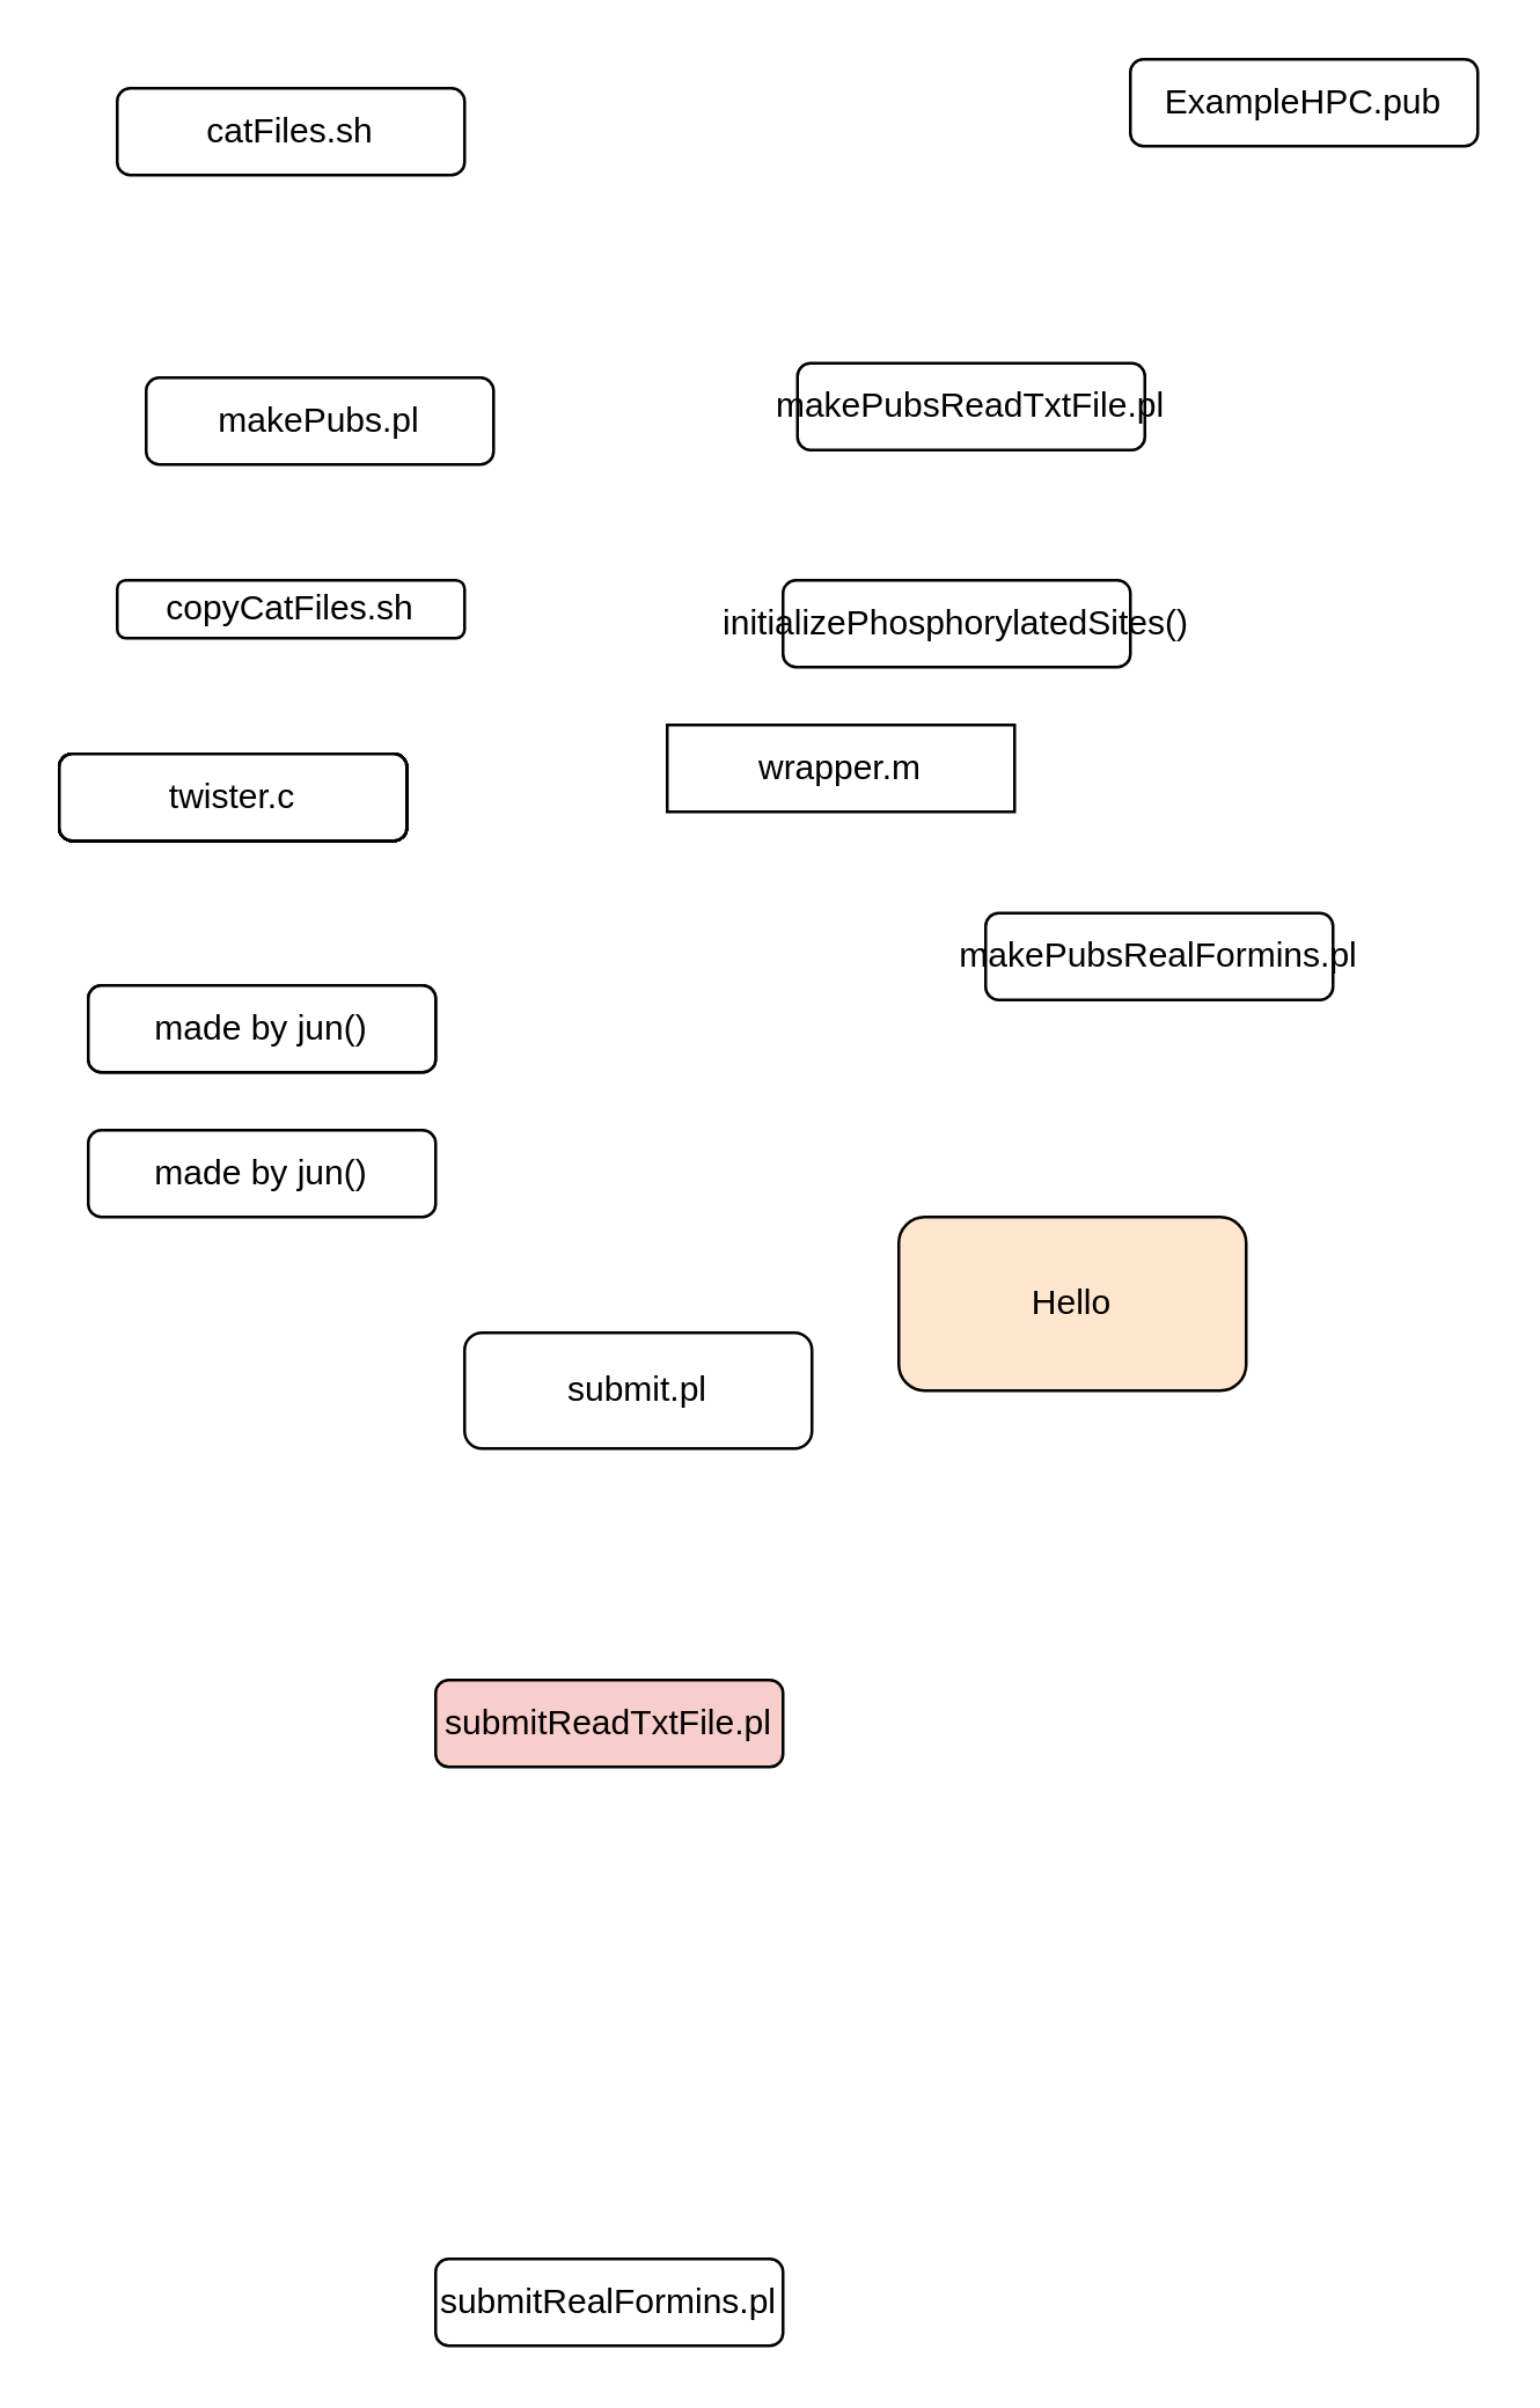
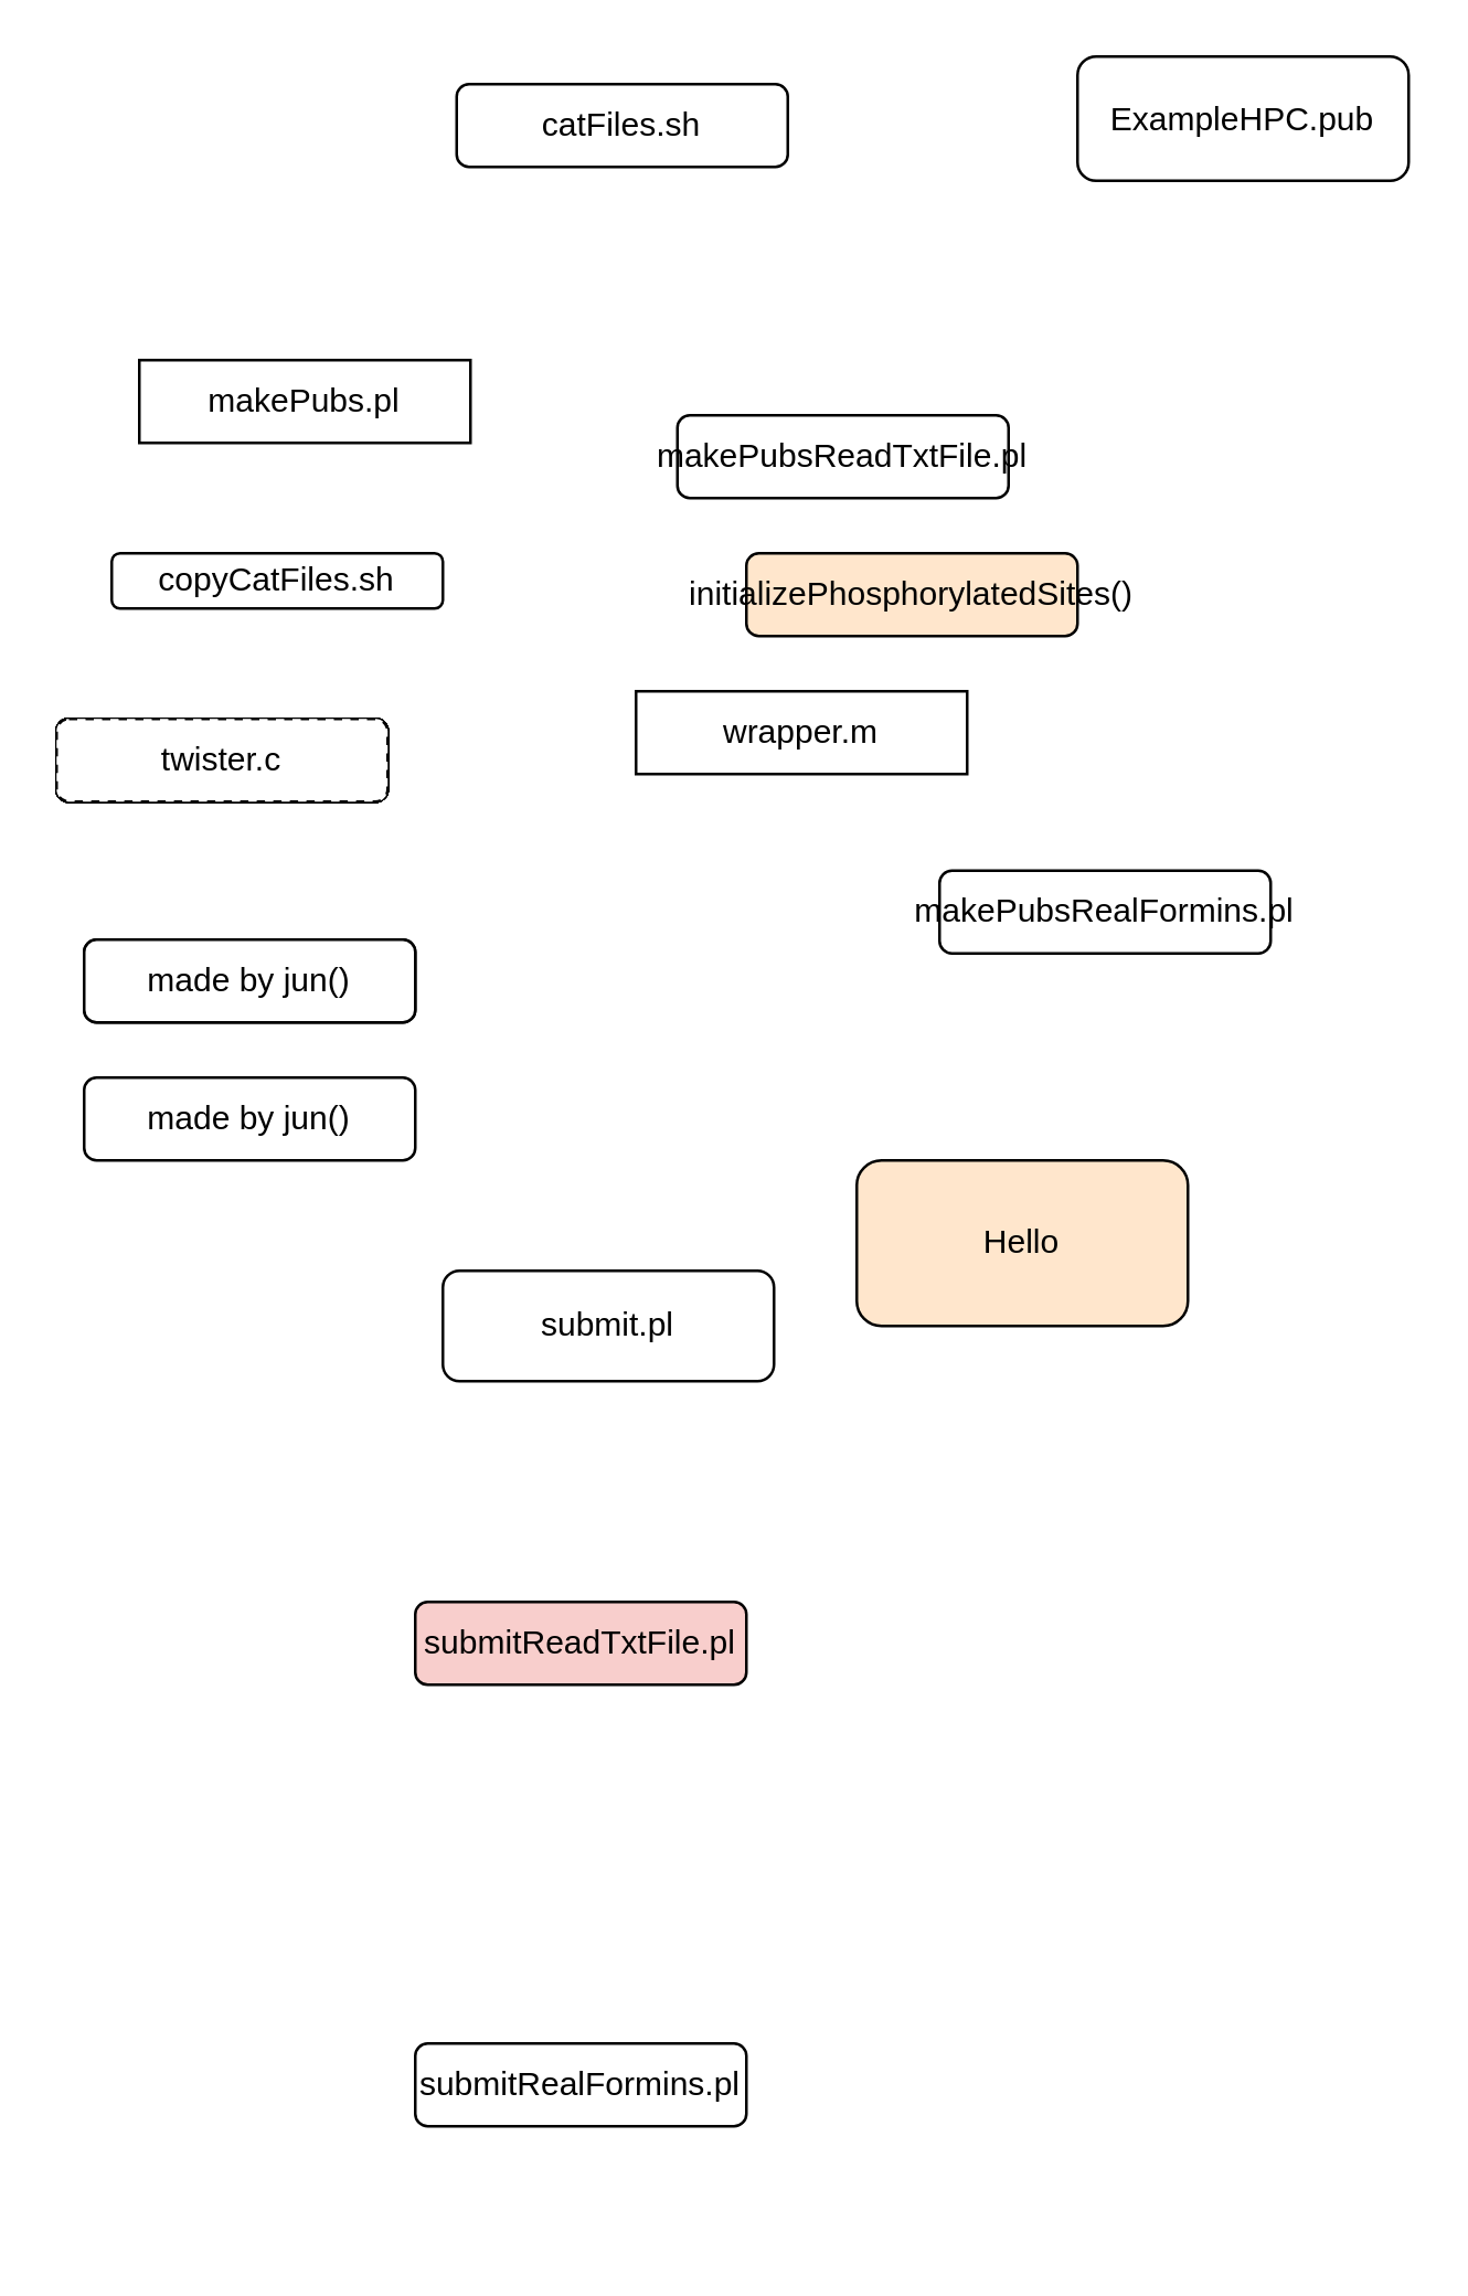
  <mxCell id="0" />
  <mxCell id="1" parent="0" />
  <mxCell id="2" value="driveMetropolis()" style="rounded=1;whiteSpace=wrap;html=1;" vertex="1" parent="1"><mxGeometry x="20" y="260" width="120" height="30" as="geometry" /></mxCell>
  <mxCell id="3" value="Hello" style="rounded=1;whiteSpace=wrap;html=1;fillColor=#ffe6cc;" vertex="1" parent="1"><mxGeometry x="310" y="420" width="120" height="60" as="geometry" /></mxCell>
  <mxCell id="4" value="driveMetropolis()" style="rounded=1;whiteSpace=wrap;html=1;" vertex="1" parent="1"><mxGeometry x="30" y="340" width="120" height="30" as="geometry" /></mxCell>
  <mxCell id="5" value="made by jun()" style="rounded=1;whiteSpace=wrap;html=1;" vertex="1" parent="1"><mxGeometry x="30" y="340" width="120" height="30" as="geometry" /></mxCell>
  <mxCell id="6" value="made by jun()" style="rounded=1;whiteSpace=wrap;html=1;" vertex="1" parent="1"><mxGeometry x="30" y="390" width="120" height="30" as="geometry" /></mxCell>
  <mxCell id="7" value="getBasicSites()" style="rounded=1;whiteSpace=wrap;html=1;" vertex="1" parent="1"><mxGeometry x="20" y="260" width="120" height="30" as="geometry" /></mxCell>
- <mxCell id="8" value="initializePhosphorylatedSites()" style="rounded=1;whiteSpace=wrap;html=1;" vertex="1" parent="1"><mxGeometry x="270" y="200" width="120" height="30" as="geometry" /></mxCell>
+ <mxCell id="8" value="initializePhosphorylatedSites()" style="rounded=1;whiteSpace=wrap;html=1;fillColor=#ffe6cc;" vertex="1" parent="1"><mxGeometry x="270" y="200" width="120" height="30" as="geometry" /></mxCell>
  <mxCell id="9" value="initializeStiffSites()" style="rounded=1;whiteSpace=wrap;html=1;" vertex="1" parent="1"><mxGeometry x="20" y="260" width="120" height="30" as="geometry" /></mxCell>
  <mxCell id="10" value="metropolisJoint.c" style="rounded=1;whiteSpace=wrap;html=1;" vertex="1" parent="1"><mxGeometry x="20" y="260" width="120" height="30" as="geometry" /></mxCell>
  <mxCell id="11" value="metropolisJoint()" style="rounded=1;whiteSpace=wrap;html=1;" vertex="1" parent="1"><mxGeometry x="20" y="260" width="120" height="30" as="geometry" /></mxCell>
  <mxCell id="12" value="stationarity()" style="rounded=1;whiteSpace=wrap;html=1;" vertex="1" parent="1"><mxGeometry x="20" y="260" width="120" height="30" as="geometry" /></mxCell>
  <mxCell id="13" value="appendBins()" style="rounded=1;whiteSpace=wrap;html=1;" vertex="1" parent="1"><mxGeometry x="20" y="260" width="120" height="30" as="geometry" /></mxCell>
  <mxCell id="14" value="rotate()" style="rounded=1;whiteSpace=wrap;html=1;" vertex="1" parent="1"><mxGeometry x="20" y="260" width="120" height="30" as="geometry" /></mxCell>
  <mxCell id="15" value="outputControl.c" style="rounded=1;whiteSpace=wrap;html=1;" vertex="1" parent="1"><mxGeometry x="20" y="260" width="120" height="30" as="geometry" /></mxCell>
  <mxCell id="16" value="initializeSummary()" style="rounded=1;whiteSpace=wrap;html=1;" vertex="1" parent="1"><mxGeometry x="20" y="260" width="120" height="30" as="geometry" /></mxCell>
  <mxCell id="17" value="finalizeSummary()" style="rounded=1;whiteSpace=wrap;html=1;" vertex="1" parent="1"><mxGeometry x="20" y="260" width="120" height="30" as="geometry" /></mxCell>
  <mxCell id="18" value="dataRecording()" style="rounded=1;whiteSpace=wrap;html=1;" vertex="1" parent="1"><mxGeometry x="20" y="260" width="120" height="30" as="geometry" /></mxCell>
- <mxCell id="19" value="twister.c" style="rounded=1;whiteSpace=wrap;html=1;" vertex="1" parent="1"><mxGeometry x="20" y="260" width="120" height="30" as="geometry" /></mxCell>
+ <mxCell id="19" value="twister.c" style="rounded=1;whiteSpace=wrap;html=1;dashed=1;" vertex="1" parent="1"><mxGeometry x="20" y="260" width="120" height="30" as="geometry" /></mxCell>
  <mxCell id="20" value="wrapper.m" style="whiteSpace=wrap;html=1;rounded=0;" vertex="1" parent="1"><mxGeometry x="230" y="250" width="120" height="30" as="geometry" /></mxCell>
- <mxCell id="21" value="ExampleHPC.pub" style="rounded=1;whiteSpace=wrap;html=1;" vertex="1" parent="1"><mxGeometry x="390" y="20" width="120" height="30" as="geometry" /></mxCell>
- <mxCell id="22" value="catFiles.sh" style="rounded=1;whiteSpace=wrap;html=1;" vertex="1" parent="1"><mxGeometry x="40" y="30" width="120" height="30" as="geometry" /></mxCell>
+ <mxCell id="21" value="ExampleHPC.pub" style="rounded=1;whiteSpace=wrap;html=1;" vertex="1" parent="1"><mxGeometry x="390" y="20" width="120" height="45" as="geometry" /></mxCell>
+ <mxCell id="22" value="catFiles.sh" style="rounded=1;whiteSpace=wrap;html=1;" vertex="1" parent="1"><mxGeometry x="165" y="30" width="120" height="30" as="geometry" /></mxCell>
  <mxCell id="23" value="copyCatFiles.sh" style="rounded=1;whiteSpace=wrap;html=1;" vertex="1" parent="1"><mxGeometry x="40" y="200" width="120" height="20" as="geometry" /></mxCell>
- <mxCell id="24" value="makePubs.pl" style="rounded=1;whiteSpace=wrap;html=1;" vertex="1" parent="1"><mxGeometry x="50" y="130" width="120" height="30" as="geometry" /></mxCell>
- <mxCell id="25" value="makePubsReadTxtFile.pl" style="rounded=1;whiteSpace=wrap;html=1;" vertex="1" parent="1"><mxGeometry x="275" y="125" width="120" height="30" as="geometry" /></mxCell>
+ <mxCell id="24" value="makePubs.pl" style="whiteSpace=wrap;html=1;rounded=0;" vertex="1" parent="1"><mxGeometry x="50" y="130" width="120" height="30" as="geometry" /></mxCell>
+ <mxCell id="25" value="makePubsReadTxtFile.pl" style="rounded=1;whiteSpace=wrap;html=1;" vertex="1" parent="1"><mxGeometry x="245" y="150" width="120" height="30" as="geometry" /></mxCell>
  <mxCell id="26" value="makePubsRealFormins.pl" style="rounded=1;whiteSpace=wrap;html=1;" vertex="1" parent="1"><mxGeometry x="340" y="315" width="120" height="30" as="geometry" /></mxCell>
  <mxCell id="27" value="submit.pl" style="rounded=1;whiteSpace=wrap;html=1;" vertex="1" parent="1"><mxGeometry x="160" y="460" width="120" height="40" as="geometry" /></mxCell>
  <mxCell id="28" value="submitReadTxtFile.pl" style="rounded=1;whiteSpace=wrap;html=1;fillColor=#f8cecc;" vertex="1" parent="1"><mxGeometry x="150" y="580" width="120" height="30" as="geometry" /></mxCell>
- <mxCell id="29" value="submitRealFormins.pl" style="rounded=1;whiteSpace=wrap;html=1;" vertex="1" parent="1"><mxGeometry x="150" y="780" width="120" height="30" as="geometry" /></mxCell>
+ <mxCell id="29" value="submitRealFormins.pl" style="rounded=1;whiteSpace=wrap;html=1;" vertex="1" parent="1"><mxGeometry x="150" y="740" width="120" height="30" as="geometry" /></mxCell>
